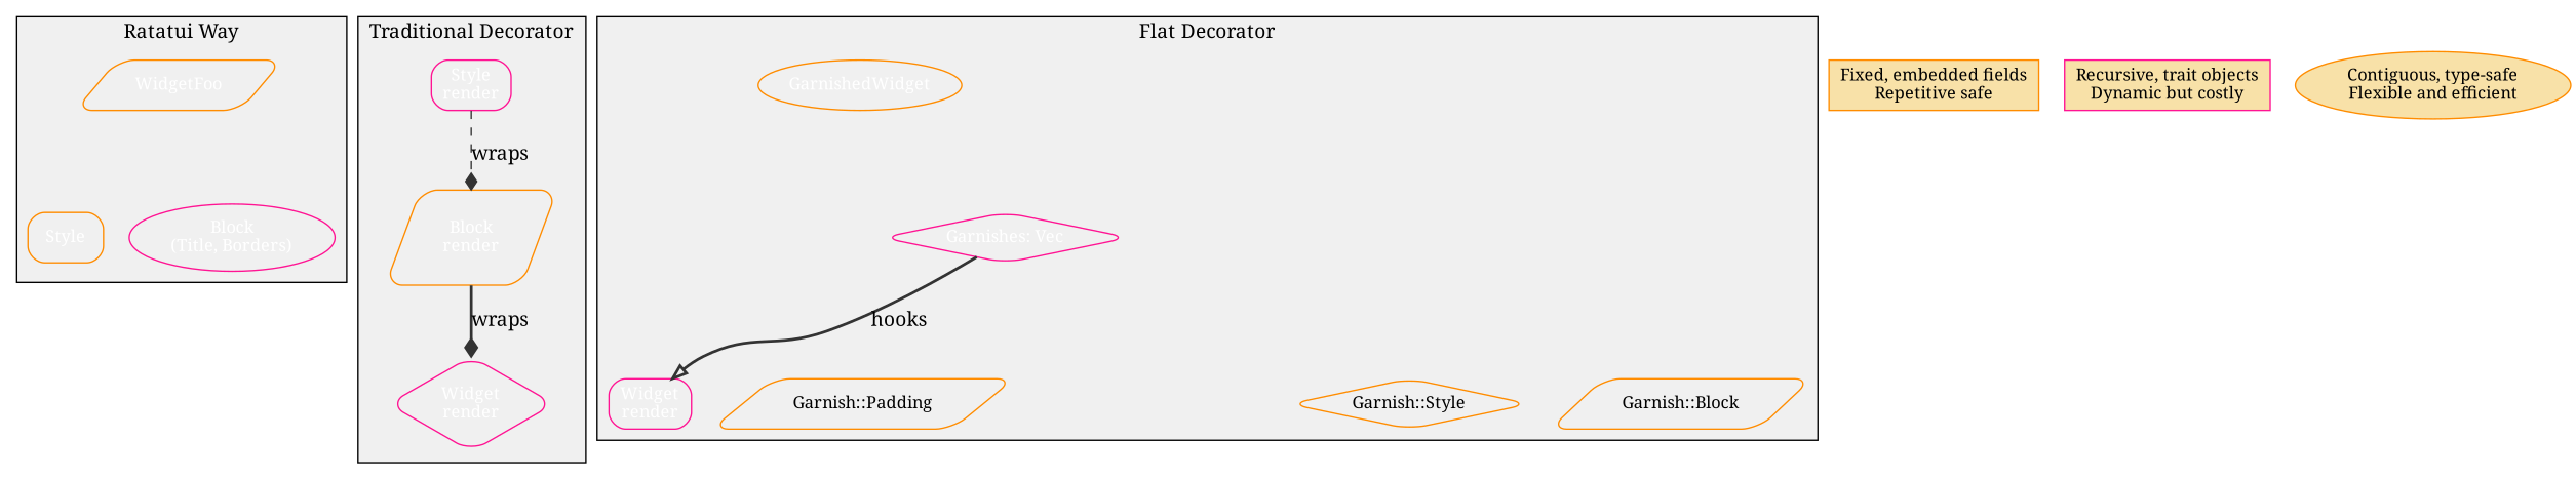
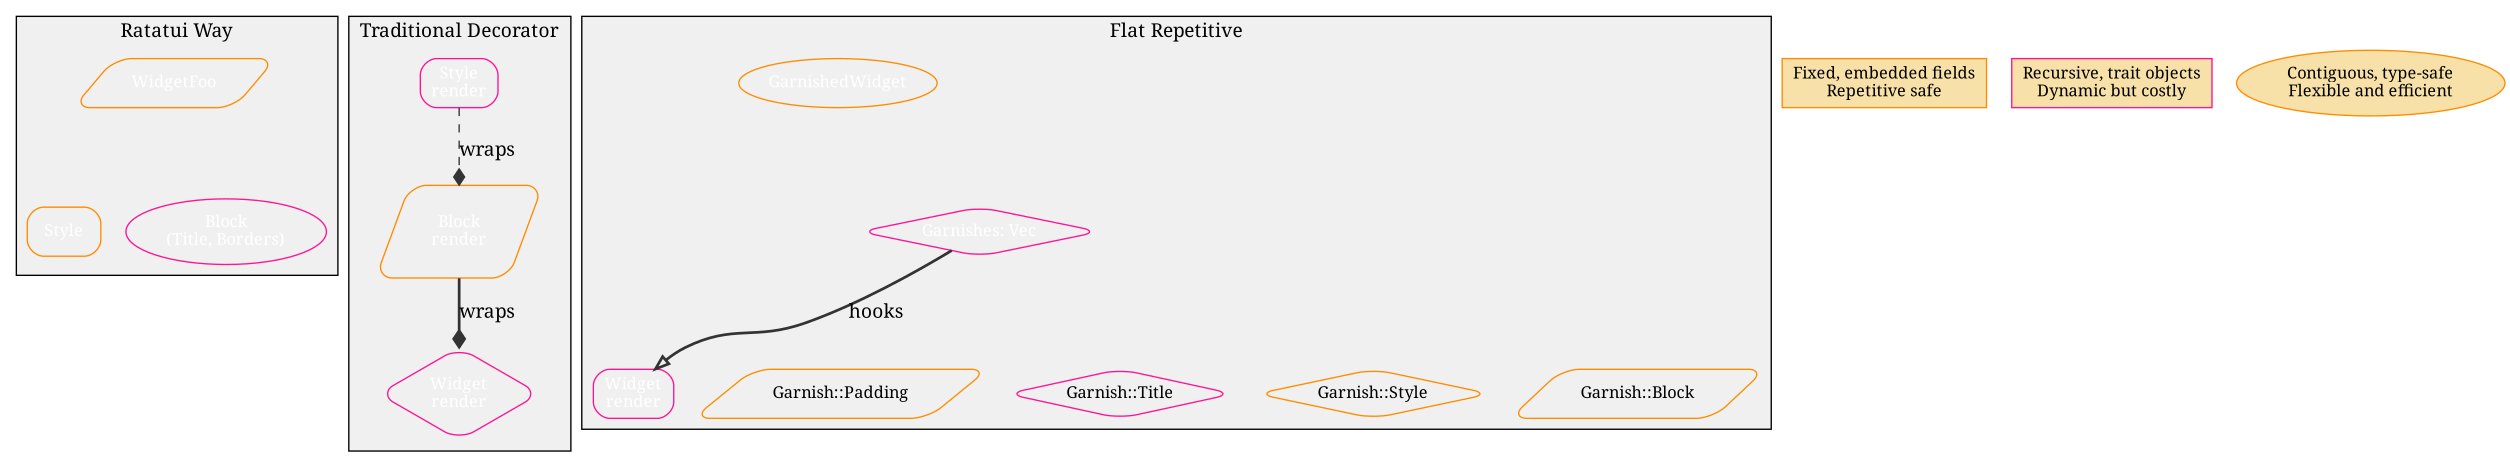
  digraph {
    bgcolor=white
    fontname="Noto Serif"
    rankdir=TB
    node [color=darkorange fillcolor="#4b8bbe" fontcolor=white fontname="Noto Serif" fontsize=12 shape=box style=rounded]
    edge [color="#333333" fontname="Noto Serif" style=invis]
    n1 [fillcolor="#888888" label=Style]
    n2 [color=deeppink fillcolor="#888888" label="Block\n(Title, Borders)" shape=ellipse]
    n3 [label=WidgetFoo shape=parallelogram]
    n4 [color=deeppink fillcolor="#888888" label="Style\nrender"]
    n5 [fillcolor="#4CAF50" label="Block\nrender" shape=parallelogram]
    n6 [color=deeppink label="Widget\nrender" shape=diamond]
    n7 [fillcolor="#88CC88" label="Garnish::Style" shape=diamond fontcolor=""]
    n8 [fillcolor="#88CC88" label="Garnish::Block" shape=parallelogram fontcolor=""]
    n9 [fillcolor="#88CC88" label="Garnish::Padding" shape=parallelogram fontcolor=""]
+   n10 [color=deeppink fillcolor="#88CC88" label="Garnish::Title" shape=diamond fontcolor=""]
    n11 [label=GarnishedWidget shape=ellipse]
    n12 [color=deeppink label="Widget\nrender"]
    n13 [color=deeppink fillcolor="#4CAF50" label="Garnishes: Vec" shape=diamond]
    n14 [fillcolor="#f8e1a8" label="Fixed, embedded fields\nRepetitive safe" style=filled fontcolor=""]
    n15 [color=deeppink fillcolor="#f8e1a8" label="Recursive, trait objects\nDynamic but costly" style=filled fontcolor=""]
    n16 [fillcolor="#f8e1a8" label="Contiguous, type-safe\nFlexible and efficient" shape=ellipse style=filled fontcolor=""]
    subgraph cluster_1 {
      fillcolor="#f0f0f0"
      label="Ratatui Way"
      style=filled
      n3
      subgraph sub_2 {
        fillcolor="#f0f0f0"
        label="Ratatui Way"
        rank=same
        style=filled
        n1
        n2
      }
    }
    subgraph cluster_3 {
      fillcolor="#f0f0f0"
      label="Traditional Decorator"
      style=filled
      n4
      n5
      n6
    }
    subgraph cluster_4 {
      fillcolor="#f0f0f0"
-     label="Flat Decorator"
+     label="Flat Repetitive"
      style=filled
      n11
      n12
      n13
      subgraph sub_5 {
        fillcolor="#f0f0f0"
        label="Flat Decorator"
        rank=same
        style=filled
        n7
        n8
        n9
+       n10
      }
    }
    n3 -> n1
    n3 -> n2
    n4 -> n5 [arrowhead=diamond label=wraps style=dashed]
    n5 -> n6 [arrowhead=diamond label=wraps style=bold]
    n11 -> n12
    n11 -> n13
    n13 -> n7
    n13 -> n8
    n13 -> n9
+   n13 -> n10
    n13 -> n12 [arrowhead=onormal label=hooks style=bold]
  }
